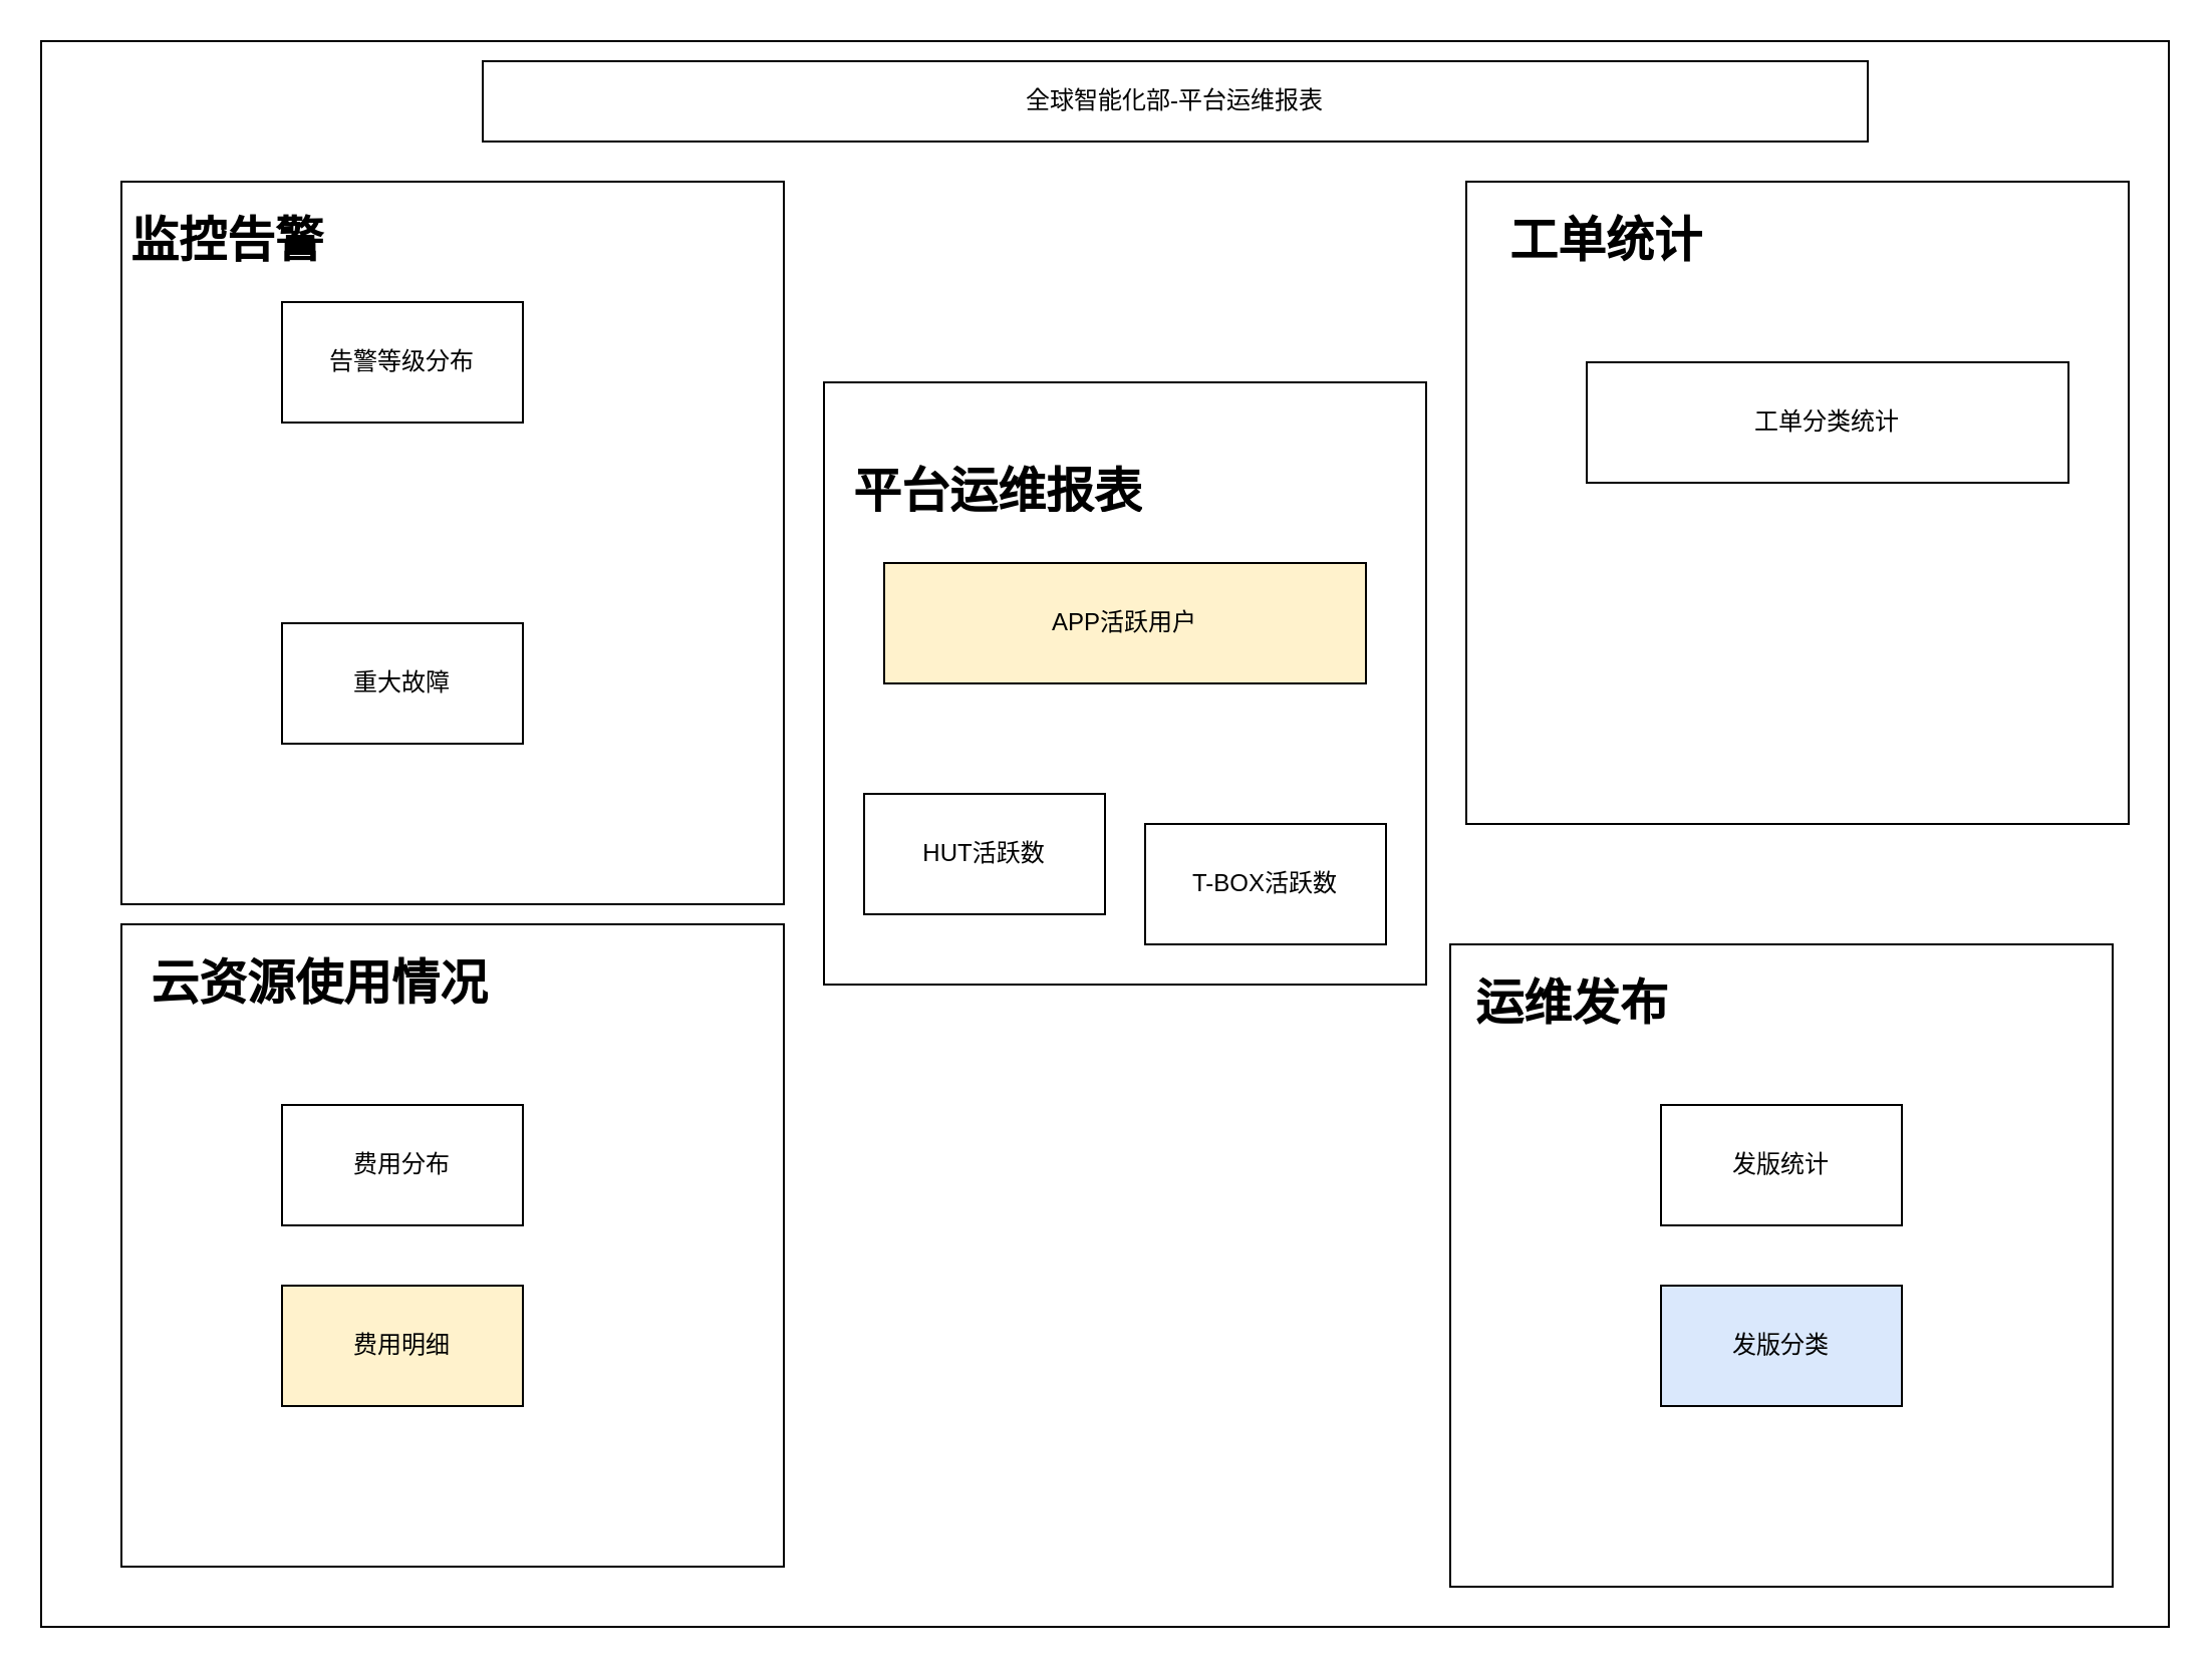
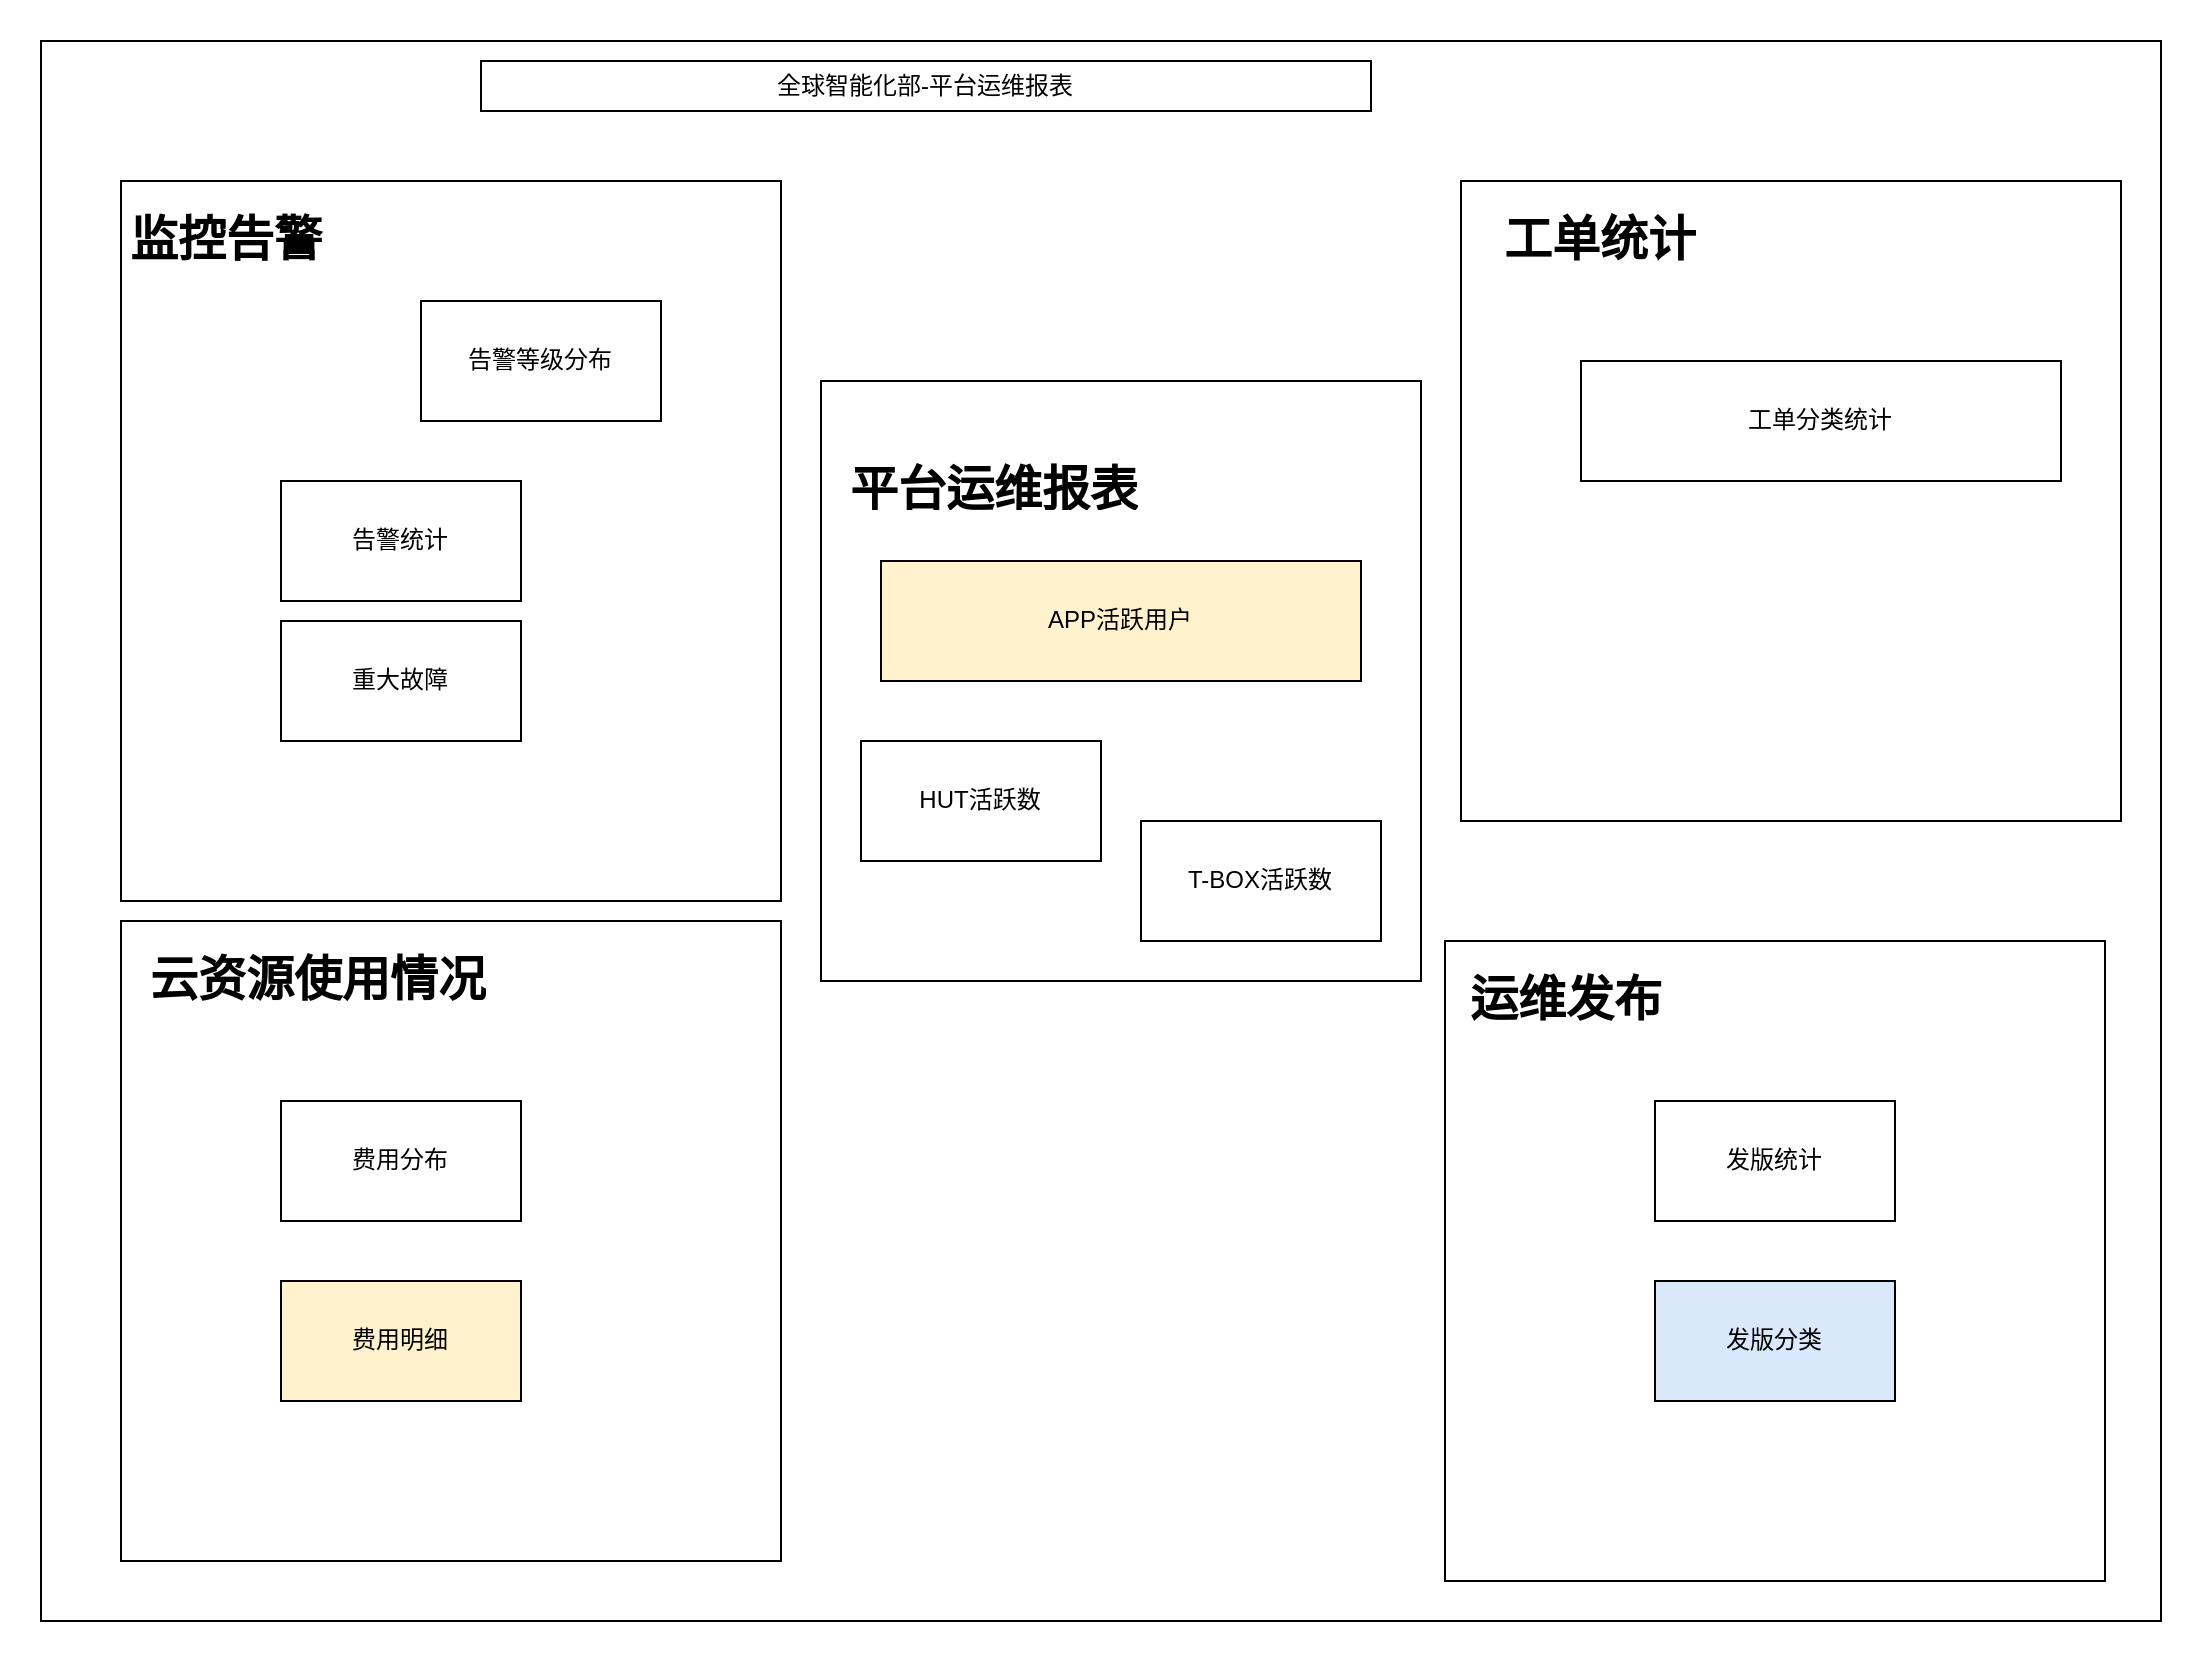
  <mxCell id="0" />
  <mxCell id="1" parent="0" />
  <mxCell id="2" value="" style="rounded=0;whiteSpace=wrap;html=1;" parent="1" vertex="1"><mxGeometry x="20" y="20" width="1060" height="790" as="geometry" /></mxCell>
  <mxCell id="3" value="" style="rounded=0;whiteSpace=wrap;html=1;" parent="1" vertex="1"><mxGeometry x="410" y="190" width="300" height="300" as="geometry" /></mxCell>
- <mxCell id="4" value="全球智能化部-平台运维报表" style="rounded=0;whiteSpace=wrap;html=1;" parent="1" vertex="1"><mxGeometry x="240" y="30" width="690" height="40" as="geometry" /></mxCell>
+ <mxCell id="4" value="全球智能化部-平台运维报表" style="rounded=0;whiteSpace=wrap;html=1;" parent="1" vertex="1"><mxGeometry x="240" y="30" width="445" height="25" as="geometry" /></mxCell>
  <mxCell id="5" value="&lt;h1&gt;平台运维报表&lt;/h1&gt;" style="text;html=1;strokeColor=none;fillColor=none;spacing=5;spacingTop=-20;whiteSpace=wrap;overflow=hidden;rounded=0;" parent="1" vertex="1"><mxGeometry x="420" y="225" width="160" height="30" as="geometry" /></mxCell>
  <mxCell id="6" value="APP活跃用户" style="rounded=0;whiteSpace=wrap;html=1;fillColor=#fff2cc;" parent="1" vertex="1"><mxGeometry x="440" y="280" width="240" height="60" as="geometry" /></mxCell>
  <mxCell id="7" value="T-BOX活跃数" style="rounded=0;whiteSpace=wrap;html=1;" parent="1" vertex="1"><mxGeometry x="570" y="410" width="120" height="60" as="geometry" /></mxCell>
- <mxCell id="8" value="HUT活跃数" style="rounded=0;whiteSpace=wrap;html=1;" parent="1" vertex="1"><mxGeometry x="430" y="395" width="120" height="60" as="geometry" /></mxCell>
+ <mxCell id="8" value="HUT活跃数" style="rounded=0;whiteSpace=wrap;html=1;" parent="1" vertex="1"><mxGeometry x="430" y="370" width="120" height="60" as="geometry" /></mxCell>
  <mxCell id="9" value="" style="rounded=0;whiteSpace=wrap;html=1;" parent="1" vertex="1"><mxGeometry x="60" y="460" width="330" height="320" as="geometry" /></mxCell>
  <mxCell id="10" value="&lt;h1&gt;云资源使用情况&lt;/h1&gt;" style="text;html=1;strokeColor=none;fillColor=none;spacing=5;spacingTop=-20;whiteSpace=wrap;overflow=hidden;rounded=0;" parent="1" vertex="1"><mxGeometry x="70" y="470" width="200" height="40" as="geometry" /></mxCell>
  <mxCell id="11" value="费用分布" style="rounded=0;whiteSpace=wrap;html=1;" parent="1" vertex="1"><mxGeometry x="140" y="550" width="120" height="60" as="geometry" /></mxCell>
  <mxCell id="12" value="费用明细" style="rounded=0;whiteSpace=wrap;html=1;fillColor=#fff2cc;" parent="1" vertex="1"><mxGeometry x="140" y="640" width="120" height="60" as="geometry" /></mxCell>
  <mxCell id="13" value="" style="rounded=0;whiteSpace=wrap;html=1;" parent="1" vertex="1"><mxGeometry x="722" y="470" width="330" height="320" as="geometry" /></mxCell>
  <mxCell id="14" value="&lt;h1&gt;运维发布&lt;/h1&gt;" style="text;html=1;strokeColor=none;fillColor=none;spacing=5;spacingTop=-20;whiteSpace=wrap;overflow=hidden;rounded=0;" parent="1" vertex="1"><mxGeometry x="730" y="480" width="200" height="40" as="geometry" /></mxCell>
  <mxCell id="15" value="发版统计" style="rounded=0;whiteSpace=wrap;html=1;" parent="1" vertex="1"><mxGeometry x="827" y="550" width="120" height="60" as="geometry" /></mxCell>
  <mxCell id="16" value="发版分类" style="rounded=0;whiteSpace=wrap;html=1;fillColor=#dae8fc;" parent="1" vertex="1"><mxGeometry x="827" y="640" width="120" height="60" as="geometry" /></mxCell>
  <mxCell id="17" value="" style="rounded=0;whiteSpace=wrap;html=1;" parent="1" vertex="1"><mxGeometry x="60" y="90" width="330" height="360" as="geometry" /></mxCell>
  <mxCell id="18" value="&lt;h1&gt;监控告警&lt;span style=&quot;white-space: pre&quot;&gt; &lt;/span&gt;&lt;/h1&gt;" style="text;html=1;strokeColor=none;fillColor=none;spacing=5;spacingTop=-20;whiteSpace=wrap;overflow=hidden;rounded=0;" parent="1" vertex="1"><mxGeometry x="60" y="100" width="200" height="40" as="geometry" /></mxCell>
- <mxCell id="19" value="告警等级分布" style="rounded=0;whiteSpace=wrap;html=1;" parent="1" vertex="1"><mxGeometry x="140" y="150" width="120" height="60" as="geometry" /></mxCell>
+ <mxCell id="19" value="告警等级分布" style="rounded=0;whiteSpace=wrap;html=1;" parent="1" vertex="1"><mxGeometry x="210" y="150" width="120" height="60" as="geometry" /></mxCell>
+ <mxCell id="20" value="告警统计" style="rounded=0;whiteSpace=wrap;html=1;" parent="1" vertex="1"><mxGeometry x="140" y="240" width="120" height="60" as="geometry" /></mxCell>
  <mxCell id="21" value="" style="rounded=0;whiteSpace=wrap;html=1;" vertex="1" parent="1"><mxGeometry x="730" y="90" width="330" height="320" as="geometry" /></mxCell>
  <mxCell id="22" value="重大故障" style="rounded=0;whiteSpace=wrap;html=1;" vertex="1" parent="1"><mxGeometry x="140" y="310" width="120" height="60" as="geometry" /></mxCell>
  <mxCell id="23" value="&lt;h1&gt;工单统计&lt;/h1&gt;" style="text;html=1;strokeColor=none;fillColor=none;spacing=5;spacingTop=-20;whiteSpace=wrap;overflow=hidden;rounded=0;" vertex="1" parent="1"><mxGeometry x="747" y="100" width="200" height="40" as="geometry" /></mxCell>
  <mxCell id="24" value="工单分类统计" style="rounded=0;whiteSpace=wrap;html=1;" vertex="1" parent="1"><mxGeometry x="790" y="180" width="240" height="60" as="geometry" /></mxCell>
